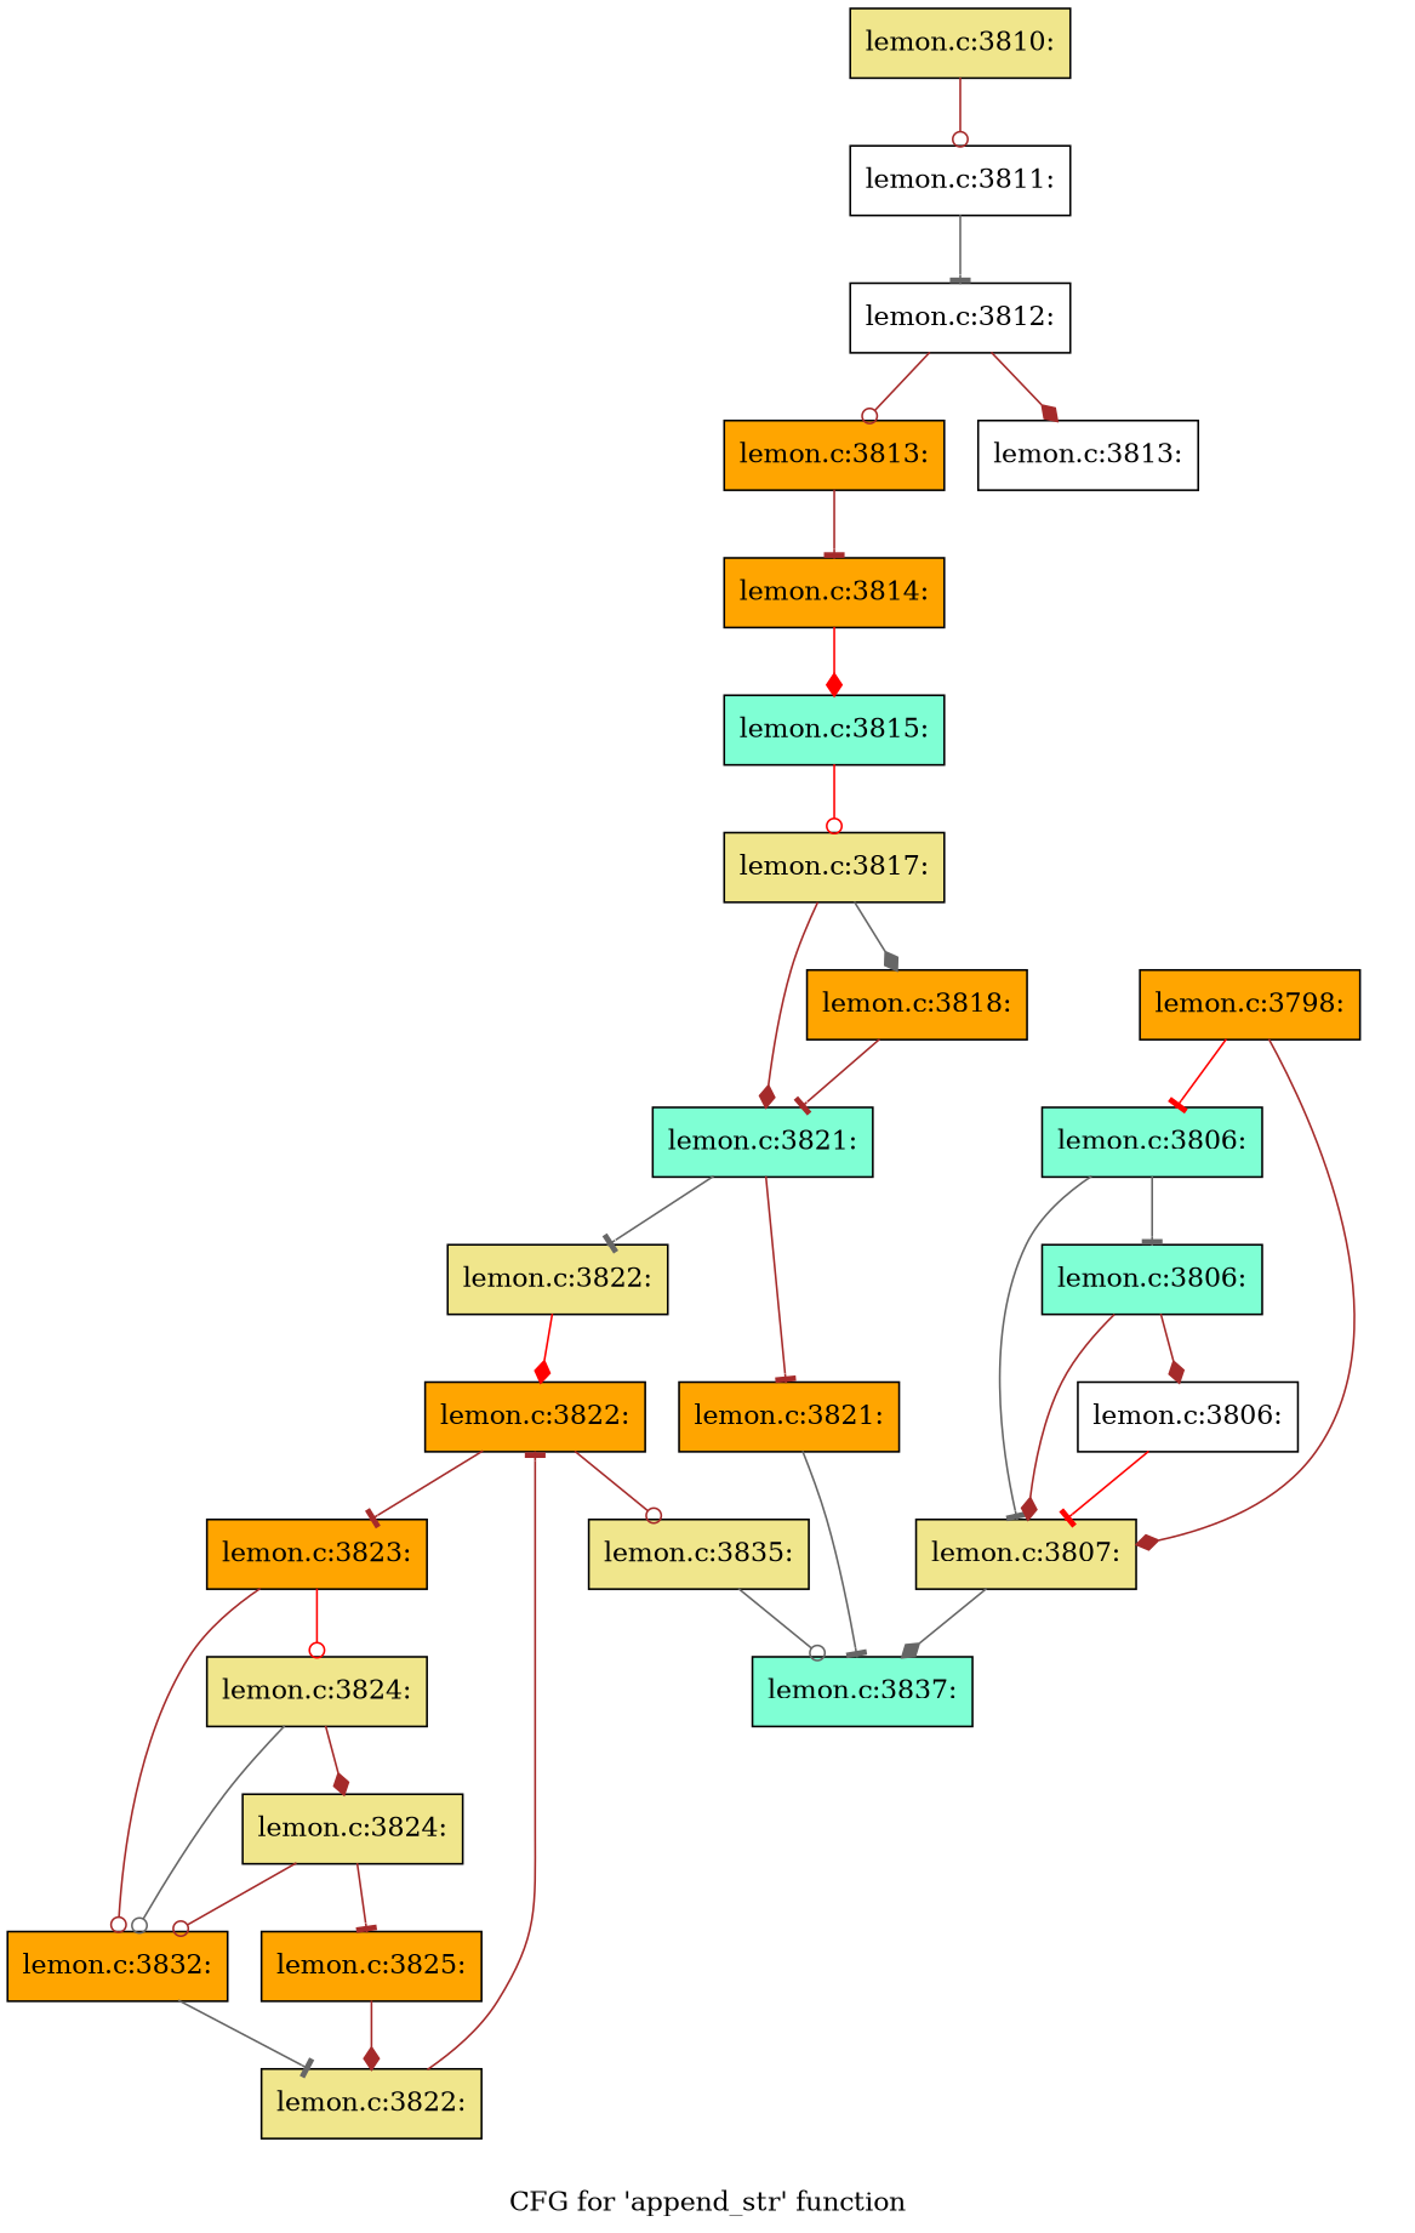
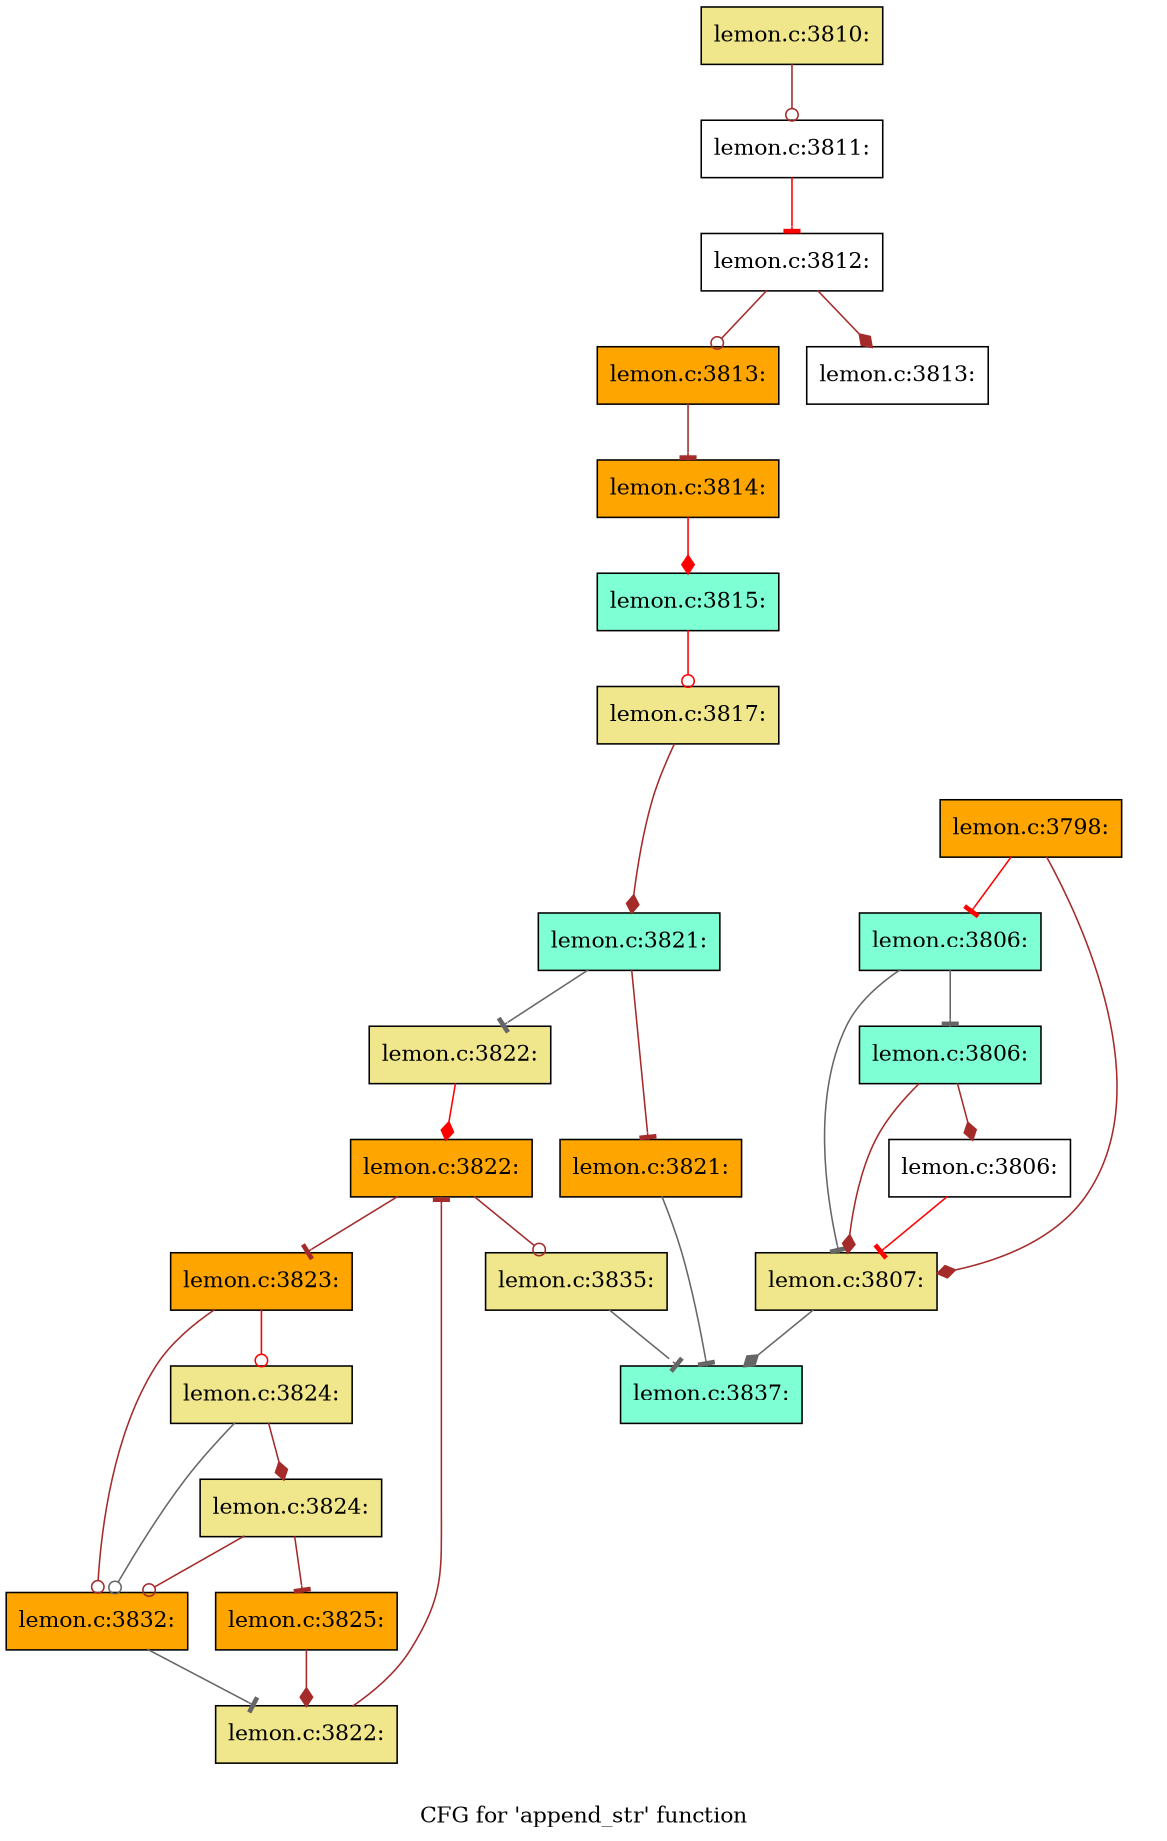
  digraph {
    label="CFG for 'append_str' function"
    node [fillcolor=orange shape=record style=filled]
    edge [arrowhead=tee color=brown]
    n1 [label="{lemon.c:3798:}"]
    n2 [fillcolor=aquamarine label="{lemon.c:3806:}"]
    n3 [fillcolor=khaki label="{lemon.c:3807:}"]
    n4 [fillcolor=aquamarine label="{lemon.c:3806:}"]
    n5 [fillcolor=khaki label="{lemon.c:3810:}"]
    n6 [fillcolor=white label="{lemon.c:3811:}"]
    n7 [fillcolor=white label="{lemon.c:3806:}"]
    n8 [fillcolor=aquamarine label="{lemon.c:3837:}"]
    n9 [fillcolor=white label="{lemon.c:3812:}"]
    n10 [fillcolor=khaki label="{lemon.c:3817:}"]
-   n11 [label="{lemon.c:3818:}"]
    n12 [fillcolor=aquamarine label="{lemon.c:3821:}"]
    n13 [label="{lemon.c:3813:}"]
    n14 [fillcolor=white label="{lemon.c:3813:}"]
    n15 [fillcolor=aquamarine label="{lemon.c:3815:}"]
    n16 [label="{lemon.c:3821:}"]
    n17 [fillcolor=khaki label="{lemon.c:3822:}"]
    n18 [label="{lemon.c:3814:}"]
    n19 [label="{lemon.c:3822:}"]
    n20 [label="{lemon.c:3823:}"]
    n21 [fillcolor=khaki label="{lemon.c:3835:}"]
    n22 [fillcolor=khaki label="{lemon.c:3824:}"]
    n23 [label="{lemon.c:3832:}"]
    n24 [fillcolor=khaki label="{lemon.c:3824:}"]
    n25 [fillcolor=khaki label="{lemon.c:3822:}"]
    n26 [label="{lemon.c:3825:}"]
    n1 -> n2 [color=red]
    n1 -> n3 [arrowhead=diamond]
    n2 -> n3 [color=gray40]
    n2 -> n4 [color=gray40]
    n3 -> n8 [arrowhead=diamond color=gray40]
    n4 -> n3 [arrowhead=diamond]
    n4 -> n7 [arrowhead=diamond]
    n5 -> n6 [arrowhead=odot]
-   n6 -> n9 [color=gray40]
+   n6 -> n9 [color=red]
    n7 -> n3 [color=red]
    n9 -> n13 [arrowhead=odot]
    n9 -> n14 [arrowhead=diamond]
-   n10 -> n11 [arrowhead=diamond color=gray40]
    n10 -> n12 [arrowhead=diamond]
-   n11 -> n12
    n12 -> n16
    n12 -> n17 [color=gray40]
    n13 -> n18
    n15 -> n10 [arrowhead=odot color=red]
    n16 -> n8 [color=gray40]
    n17 -> n19 [arrowhead=diamond color=red]
    n18 -> n15 [arrowhead=diamond color=red]
    n19 -> n20
    n19 -> n21 [arrowhead=odot]
    n20 -> n22 [arrowhead=odot color=red]
    n20 -> n23 [arrowhead=odot]
-   n21 -> n8 [arrowhead=odot color=gray40]
+   n21 -> n8 [color=gray40]
    n22 -> n23 [arrowhead=odot color=gray40]
    n22 -> n24 [arrowhead=diamond]
    n23 -> n25 [color=gray40]
    n24 -> n23 [arrowhead=odot]
    n24 -> n26
    n25 -> n19
    n26 -> n25 [arrowhead=diamond]
  }
